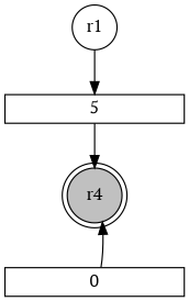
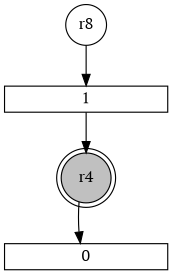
  digraph {
    fontname="PT Serif"
    node [fontname="PT Serif" shape=rect]
    edge [fontname="PT Serif"]
-   r1 [fixedsize=2 shape=circle]
+   r1 [fixedsize=2 shape=circle label=r8]
    n2 [color=black fillcolor=gray fixedsize=2 label=r4 shape=doublecircle style=filled]
    0 [forcelabels=false height=0.2 width=2]
-   1 [forcelabels=false height=0.2 width=2 label=5]
+   1 [forcelabels=false height=0.2 width=2]
    subgraph sub_1 {
      r1
    }
    subgraph sub_2 {
      n2
    }
    subgraph sub_3 {
      0
      1
    }
    r1 -> 1
-   0 -> n2
+   n2 -> 0
    1 -> n2
  }
